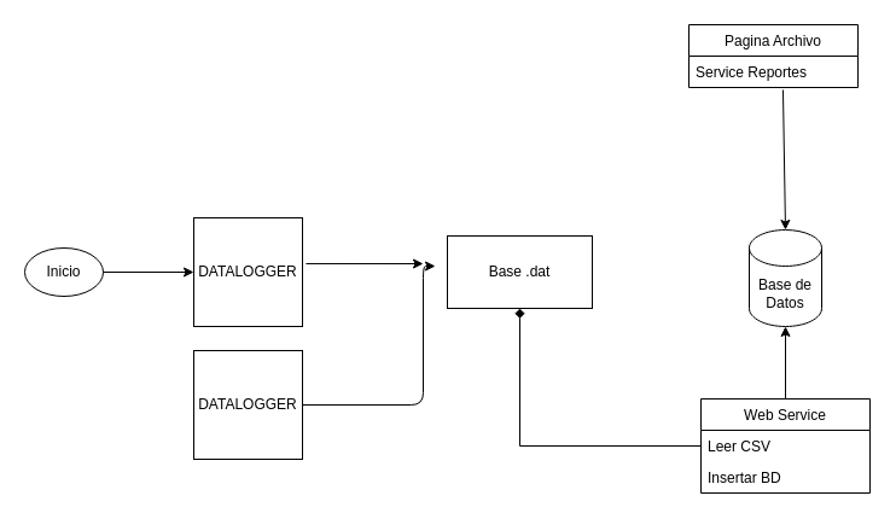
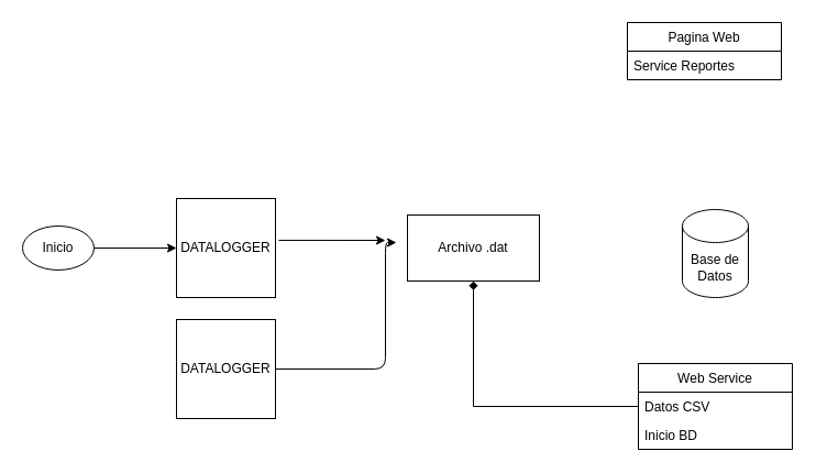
  <mxCell id="0" />
  <mxCell id="1" parent="0" />
  <mxCell id="2" value="Base de Datos" style="shape=cylinder3;whiteSpace=wrap;html=1;boundedLbl=1;backgroundOutline=1;size=15;" vertex="1" parent="1"><mxGeometry x="620" y="190" width="60" height="80" as="geometry" /></mxCell>
  <mxCell id="3" value="Inicio" style="ellipse;whiteSpace=wrap;html=1;aspect=fixed;" vertex="1" parent="1"><mxGeometry x="20" y="205" width="65" height="40" as="geometry" /></mxCell>
  <mxCell id="4" value="DATALOGGER" style="whiteSpace=wrap;html=1;aspect=fixed;" vertex="1" parent="1"><mxGeometry x="160" y="180" width="90" height="90" as="geometry" /></mxCell>
- <mxCell id="5" value="Pagina Archivo" style="swimlane;fontStyle=0;childLayout=stackLayout;horizontal=1;startSize=26;horizontalStack=0;resizeParent=1;resizeParentMax=0;resizeLast=0;collapsible=1;marginBottom=0;" vertex="1" parent="1"><mxGeometry x="570" width="140" height="52" as="geometry" y="20" /></mxCell>
+ <mxCell id="5" value="Pagina Web" style="swimlane;fontStyle=0;childLayout=stackLayout;horizontal=1;startSize=26;horizontalStack=0;resizeParent=1;resizeParentMax=0;resizeLast=0;collapsible=1;marginBottom=0;" vertex="1" parent="1"><mxGeometry x="570" width="140" height="52" as="geometry" y="20" /></mxCell>
  <mxCell id="6" value="Service Reportes" style="text;strokeColor=none;fillColor=none;align=left;verticalAlign=top;spacingLeft=4;spacingRight=4;overflow=hidden;rotatable=0;points=[[0,0.5],[1,0.5]];portConstraint=eastwest;" vertex="1" parent="5"><mxGeometry y="26" width="140" height="26" as="geometry" /></mxCell>
- <mxCell id="7" value="" style="endArrow=classic;html=1;exitX=0.557;exitY=1.077;exitDx=0;exitDy=0;exitPerimeter=0;entryX=0.5;entryY=0;entryDx=0;entryDy=0;entryPerimeter=0;" edge="1" parent="1" source="6" target="2"><mxGeometry width="50" height="50" relative="1" as="geometry"><mxPoint x="380" y="270" as="sourcePoint" /><mxPoint x="550" y="190" as="targetPoint" /></mxGeometry></mxCell>
  <mxCell id="8" value="" style="endArrow=classic;html=1;exitX=1.033;exitY=0.422;exitDx=0;exitDy=0;exitPerimeter=0;" edge="1" parent="1" source="4"><mxGeometry width="50" height="50" relative="1" as="geometry"><mxPoint x="380" y="270" as="sourcePoint" /><mxPoint x="350" y="218" as="targetPoint" /></mxGeometry></mxCell>
  <mxCell id="9" value="DATALOGGER" style="whiteSpace=wrap;html=1;aspect=fixed;" vertex="1" parent="1"><mxGeometry x="160" y="290" width="90" height="90" as="geometry" /></mxCell>
  <mxCell id="10" value="" style="endArrow=classic;html=1;exitX=1;exitY=0.5;exitDx=0;exitDy=0;" edge="1" parent="1" source="9"><mxGeometry width="50" height="50" relative="1" as="geometry"><mxPoint x="262.97" y="227.98" as="sourcePoint" /><mxPoint x="360" y="220" as="targetPoint" /><Array as="points"><mxPoint x="350" y="335" /><mxPoint x="350" y="220" /></Array></mxGeometry></mxCell>
  <mxCell id="11" value="" style="endArrow=classic;html=1;entryX=0;entryY=0.5;entryDx=0;entryDy=0;" edge="1" parent="1" source="3" target="4"><mxGeometry width="50" height="50" relative="1" as="geometry"><mxPoint x="380" y="270" as="sourcePoint" /><mxPoint x="430" y="220" as="targetPoint" /></mxGeometry></mxCell>
  <mxCell id="12" style="edgeStyle=orthogonalEdgeStyle;rounded=0;orthogonalLoop=1;jettySize=auto;html=1;entryX=0.5;entryY=1;entryDx=0;entryDy=0;endArrow=diamond;" edge="1" parent="1" source="13" target="17"><mxGeometry relative="1" as="geometry" /></mxCell>
  <mxCell id="13" value="Web Service" style="swimlane;fontStyle=0;childLayout=stackLayout;horizontal=1;startSize=26;horizontalStack=0;resizeParent=1;resizeParentMax=0;resizeLast=0;collapsible=1;marginBottom=0;" vertex="1" parent="1"><mxGeometry x="580" y="330" width="140" height="78" as="geometry" /></mxCell>
- <mxCell id="14" value="Leer CSV" style="text;strokeColor=none;fillColor=none;align=left;verticalAlign=top;spacingLeft=4;spacingRight=4;overflow=hidden;rotatable=0;points=[[0,0.5],[1,0.5]];portConstraint=eastwest;" vertex="1" parent="13"><mxGeometry y="26" width="140" height="26" as="geometry" /></mxCell>
- <mxCell id="15" value="Insertar BD" style="text;strokeColor=none;fillColor=none;align=left;verticalAlign=top;spacingLeft=4;spacingRight=4;overflow=hidden;rotatable=0;points=[[0,0.5],[1,0.5]];portConstraint=eastwest;" vertex="1" parent="13"><mxGeometry y="52" width="140" height="26" as="geometry" /></mxCell>
- <mxCell id="16" value="" style="endArrow=classic;html=1;entryX=0.5;entryY=1;entryDx=0;entryDy=0;entryPerimeter=0;exitX=0.5;exitY=0;exitDx=0;exitDy=0;" edge="1" parent="1" source="13" target="2"><mxGeometry width="50" height="50" relative="1" as="geometry"><mxPoint x="380" y="270" as="sourcePoint" /><mxPoint x="430" y="220" as="targetPoint" /></mxGeometry></mxCell>
- <mxCell id="17" value="Base .dat" style="rounded=0;whiteSpace=wrap;html=1;" vertex="1" parent="1"><mxGeometry x="370" y="195" width="120" height="60" as="geometry" /></mxCell>
+ <mxCell id="14" value="Datos CSV" style="text;strokeColor=none;fillColor=none;align=left;verticalAlign=top;spacingLeft=4;spacingRight=4;overflow=hidden;rotatable=0;points=[[0,0.5],[1,0.5]];portConstraint=eastwest;" vertex="1" parent="13"><mxGeometry y="26" width="140" height="26" as="geometry" /></mxCell>
+ <mxCell id="15" value="Inicio BD" style="text;strokeColor=none;fillColor=none;align=left;verticalAlign=top;spacingLeft=4;spacingRight=4;overflow=hidden;rotatable=0;points=[[0,0.5],[1,0.5]];portConstraint=eastwest;" vertex="1" parent="13"><mxGeometry y="52" width="140" height="26" as="geometry" /></mxCell>
+ <mxCell id="17" value="Archivo .dat" style="rounded=0;whiteSpace=wrap;html=1;" vertex="1" parent="1"><mxGeometry x="370" y="195" width="120" height="60" as="geometry" /></mxCell>
